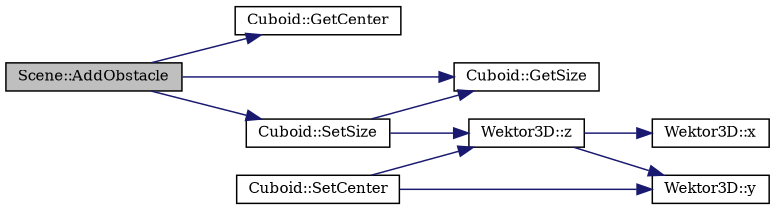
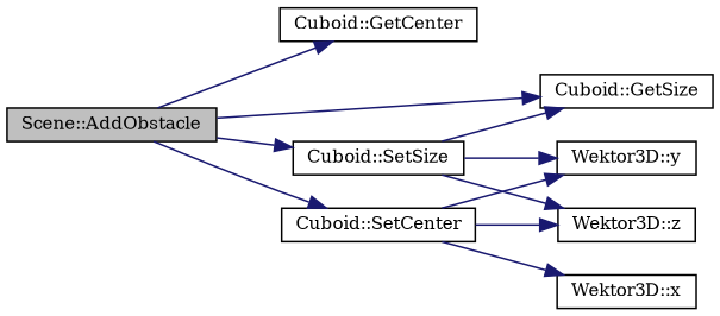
  digraph {
    fontname="DejaVu Serif"
    rankdir=LR
    node [color=black fillcolor=white fontname="DejaVu Serif" fontsize=10 shape=record style=filled]
    edge [color=midnightblue fontname="DejaVu Serif" fontsize=10 labelfontname=Helvetica labelfontsize=10 style=solid]
    n1 [fillcolor=grey75 fontcolor=black height=0.2 label="Scene::AddObstacle" width=0.4]
    n2 [height=0.2 label="Cuboid::GetCenter" width=0.4]
    n3 [height=0.2 label="Cuboid::GetSize" width=0.4]
    n4 [height=0.2 label="Cuboid::SetSize" width=0.4]
    n5 [height=0.2 label="Cuboid::SetCenter" width=0.4]
    n6 [height=0.2 label="Wektor3D::y" width=0.4]
    n7 [height=0.2 label="Wektor3D::z" width=0.4]
    n8 [height=0.2 label="Wektor3D::x" width=0.4]
    n1 -> n2
    n1 -> n3
    n1 -> n4
+   n1 -> n5
    n4 -> n3
-   n7 -> n6
+   n4 -> n6
    n4 -> n7
    n5 -> n6
    n5 -> n7
-   n7 -> n8
+   n5 -> n8
  }
